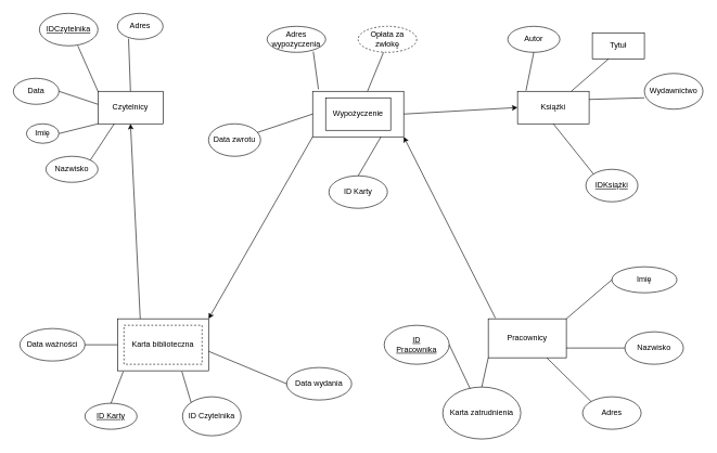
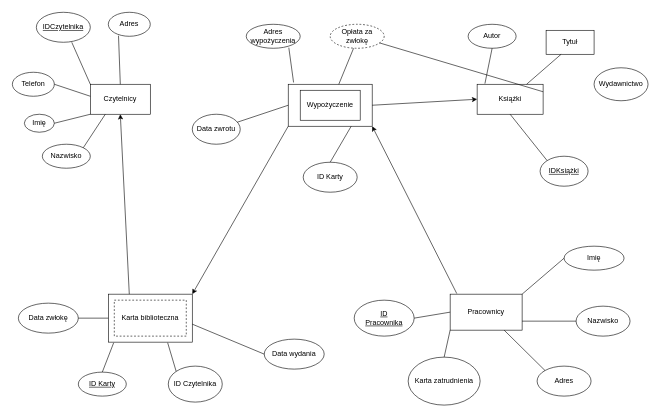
  <mxCell id="0" />
  <mxCell id="1" parent="0" />
  <mxCell id="2" value="" style="rounded=0;whiteSpace=wrap;html=1;" vertex="1" parent="1"><mxGeometry x="180" y="490" width="140" height="80" as="geometry" /></mxCell>
  <mxCell id="3" value="" style="rounded=0;whiteSpace=wrap;html=1;" parent="1" vertex="1"><mxGeometry x="480" y="140" width="140" height="70" as="geometry" /></mxCell>
  <mxCell id="4" value="Czytelnicy" style="rounded=0;whiteSpace=wrap;html=1;" parent="1" vertex="1"><mxGeometry x="150" y="140" width="100" height="50" as="geometry" /></mxCell>
  <mxCell id="5" value="IDCzytelnika" style="ellipse;whiteSpace=wrap;html=1;fontStyle=4" parent="1" vertex="1"><mxGeometry x="60" y="20" width="90" height="50" as="geometry" /></mxCell>
  <mxCell id="6" value="" style="endArrow=none;html=1;rounded=0;entryX=0.656;entryY=1;entryDx=0;entryDy=0;entryPerimeter=0;exitX=0;exitY=0;exitDx=0;exitDy=0;" parent="1" source="4" target="5" edge="1"><mxGeometry width="50" height="50" relative="1" as="geometry"><mxPoint x="560" y="350" as="sourcePoint" /><mxPoint x="610" y="300" as="targetPoint" /></mxGeometry></mxCell>
  <mxCell id="7" value="Adres" style="ellipse;whiteSpace=wrap;html=1;" parent="1" vertex="1"><mxGeometry x="180" y="20" width="70" height="40" as="geometry" /></mxCell>
  <mxCell id="8" value="" style="endArrow=none;html=1;rounded=0;entryX=0.243;entryY=0.975;entryDx=0;entryDy=0;entryPerimeter=0;exitX=0.5;exitY=0;exitDx=0;exitDy=0;" parent="1" source="4" target="7" edge="1"><mxGeometry width="50" height="50" relative="1" as="geometry"><mxPoint x="560" y="350" as="sourcePoint" /><mxPoint x="610" y="300" as="targetPoint" /></mxGeometry></mxCell>
- <mxCell id="9" value="Data" style="ellipse;whiteSpace=wrap;html=1;" parent="1" vertex="1"><mxGeometry x="20" y="120" width="70" height="40" as="geometry" /></mxCell>
+ <mxCell id="9" value="Telefon" style="ellipse;whiteSpace=wrap;html=1;" parent="1" vertex="1"><mxGeometry x="20" y="120" width="70" height="40" as="geometry" /></mxCell>
  <mxCell id="10" value="" style="endArrow=none;html=1;rounded=0;entryX=1;entryY=0.5;entryDx=0;entryDy=0;exitX=0;exitY=0.4;exitDx=0;exitDy=0;exitPerimeter=0;" parent="1" source="4" target="9" edge="1"><mxGeometry width="50" height="50" relative="1" as="geometry"><mxPoint x="560" y="350" as="sourcePoint" /><mxPoint x="610" y="300" as="targetPoint" /></mxGeometry></mxCell>
  <mxCell id="11" value="Imię" style="ellipse;whiteSpace=wrap;html=1;" parent="1" vertex="1"><mxGeometry x="40" y="190" width="50" height="30" as="geometry" /></mxCell>
  <mxCell id="12" value="" style="endArrow=none;html=1;rounded=0;entryX=0;entryY=1;entryDx=0;entryDy=0;exitX=1;exitY=0.5;exitDx=0;exitDy=0;" parent="1" source="11" target="4" edge="1"><mxGeometry width="50" height="50" relative="1" as="geometry"><mxPoint x="560" y="350" as="sourcePoint" /><mxPoint x="610" y="300" as="targetPoint" /></mxGeometry></mxCell>
  <mxCell id="13" value="Nazwisko" style="ellipse;whiteSpace=wrap;html=1;" parent="1" vertex="1"><mxGeometry x="70" y="240" width="80" height="40" as="geometry" /></mxCell>
  <mxCell id="14" value="" style="endArrow=none;html=1;rounded=0;entryX=0.25;entryY=1;entryDx=0;entryDy=0;exitX=1;exitY=0;exitDx=0;exitDy=0;" parent="1" source="13" target="4" edge="1"><mxGeometry width="50" height="50" relative="1" as="geometry"><mxPoint x="560" y="350" as="sourcePoint" /><mxPoint x="610" y="300" as="targetPoint" /></mxGeometry></mxCell>
  <mxCell id="15" value="Wypożyczenie" style="rounded=0;whiteSpace=wrap;html=1;" parent="1" vertex="1"><mxGeometry x="500" y="150" width="100" height="50" as="geometry" /></mxCell>
  <mxCell id="16" value="Adres&lt;br&gt;wypożyczenia" style="ellipse;whiteSpace=wrap;html=1;" parent="1" vertex="1"><mxGeometry x="410" y="40" width="90" height="40" as="geometry" /></mxCell>
  <mxCell id="17" value="Data zwrotu" style="ellipse;whiteSpace=wrap;html=1;" parent="1" vertex="1"><mxGeometry x="320" y="190" width="80" height="50" as="geometry" /></mxCell>
  <mxCell id="18" value="" style="endArrow=none;html=1;rounded=0;entryX=0;entryY=0.5;entryDx=0;entryDy=0;" parent="1" source="17" edge="1" target="3"><mxGeometry width="50" height="50" relative="1" as="geometry"><mxPoint x="560" y="340" as="sourcePoint" /><mxPoint x="520" y="210" as="targetPoint" /></mxGeometry></mxCell>
  <mxCell id="19" value="" style="endArrow=none;html=1;rounded=0;entryX=0.789;entryY=0.975;entryDx=0;entryDy=0;entryPerimeter=0;exitX=0.064;exitY=-0.043;exitDx=0;exitDy=0;exitPerimeter=0;" parent="1" source="3" target="16" edge="1"><mxGeometry width="50" height="50" relative="1" as="geometry"><mxPoint x="560" y="340" as="sourcePoint" /><mxPoint x="610" y="290" as="targetPoint" /></mxGeometry></mxCell>
  <mxCell id="20" value="Opłata za zwłokę" style="ellipse;whiteSpace=wrap;html=1;dashed=1;" parent="1" vertex="1"><mxGeometry x="550" y="40" width="90" height="40" as="geometry" /></mxCell>
  <mxCell id="21" value="" style="endArrow=none;html=1;rounded=0;entryX=0.433;entryY=1;entryDx=0;entryDy=0;entryPerimeter=0;" parent="1" source="3" target="20" edge="1"><mxGeometry width="50" height="50" relative="1" as="geometry"><mxPoint x="560" y="330" as="sourcePoint" /><mxPoint x="610" y="280" as="targetPoint" /></mxGeometry></mxCell>
  <mxCell id="22" value="ID Karty" style="ellipse;whiteSpace=wrap;html=1;" parent="1" vertex="1"><mxGeometry x="505" y="270" width="90" height="50" as="geometry" /></mxCell>
  <mxCell id="23" value="" style="endArrow=none;html=1;rounded=0;exitX=0.75;exitY=1;exitDx=0;exitDy=0;entryX=0.5;entryY=0;entryDx=0;entryDy=0;" parent="1" source="3" target="22" edge="1"><mxGeometry width="50" height="50" relative="1" as="geometry"><mxPoint x="560" y="330" as="sourcePoint" /><mxPoint x="610" y="280" as="targetPoint" /></mxGeometry></mxCell>
  <mxCell id="24" value="Książki" style="rounded=0;whiteSpace=wrap;html=1;" parent="1" vertex="1"><mxGeometry x="795" y="140" width="110" height="50" as="geometry" /></mxCell>
  <mxCell id="25" value="Autor" style="ellipse;whiteSpace=wrap;html=1;" parent="1" vertex="1"><mxGeometry x="780" y="40" width="80" height="40" as="geometry" /></mxCell>
  <mxCell id="26" value="Tytuł" style="whiteSpace=wrap;html=1;rounded=0;" parent="1" vertex="1"><mxGeometry x="910" y="50" width="80" height="40" as="geometry" /></mxCell>
  <mxCell id="27" value="Wydawnictwo" style="ellipse;whiteSpace=wrap;html=1;" parent="1" vertex="1"><mxGeometry x="990" y="112.5" width="90" height="55" as="geometry" /></mxCell>
  <mxCell id="28" value="" style="endArrow=none;html=1;rounded=0;entryX=0.5;entryY=1;entryDx=0;entryDy=0;exitX=0.118;exitY=-0.02;exitDx=0;exitDy=0;exitPerimeter=0;" parent="1" source="24" target="25" edge="1"><mxGeometry width="50" height="50" relative="1" as="geometry"><mxPoint x="560" y="330" as="sourcePoint" /><mxPoint x="610" y="280" as="targetPoint" /></mxGeometry></mxCell>
  <mxCell id="29" value="" style="endArrow=none;html=1;rounded=0;exitX=0.75;exitY=0;exitDx=0;exitDy=0;entryX=0.313;entryY=1;entryDx=0;entryDy=0;entryPerimeter=0;" parent="1" source="24" target="26" edge="1"><mxGeometry width="50" height="50" relative="1" as="geometry"><mxPoint x="560" y="330" as="sourcePoint" /><mxPoint x="930" y="80" as="targetPoint" /></mxGeometry></mxCell>
- <mxCell id="30" value="" style="endArrow=none;html=1;rounded=0;entryX=0;entryY=0.682;entryDx=0;entryDy=0;entryPerimeter=0;exitX=1;exitY=0.25;exitDx=0;exitDy=0;" parent="1" source="24" target="27" edge="1"><mxGeometry width="50" height="50" relative="1" as="geometry"><mxPoint x="560" y="330" as="sourcePoint" /><mxPoint x="610" y="280" as="targetPoint" /></mxGeometry></mxCell>
+ <mxCell id="30" value="" style="endArrow=none;html=1;rounded=0;exitX=1;exitY=0.25;exitDx=0;exitDy=0;" parent="1" source="24" target="20" edge="1"><mxGeometry width="50" height="50" relative="1" as="geometry"><mxPoint x="560" y="330" as="sourcePoint" /><mxPoint x="610" y="280" as="targetPoint" /></mxGeometry></mxCell>
  <mxCell id="31" value="IDKsiążki" style="ellipse;whiteSpace=wrap;html=1;fontStyle=4" parent="1" vertex="1"><mxGeometry x="900" y="260" width="80" height="50" as="geometry" /></mxCell>
  <mxCell id="32" value="" style="endArrow=none;html=1;rounded=0;entryX=0;entryY=0;entryDx=0;entryDy=0;exitX=0.5;exitY=1;exitDx=0;exitDy=0;" parent="1" source="24" target="31" edge="1"><mxGeometry width="50" height="50" relative="1" as="geometry"><mxPoint x="560" y="330" as="sourcePoint" /><mxPoint x="610" y="280" as="targetPoint" /></mxGeometry></mxCell>
  <mxCell id="33" value="" style="endArrow=classic;html=1;rounded=0;exitX=0;exitY=1;exitDx=0;exitDy=0;entryX=1;entryY=0;entryDx=0;entryDy=0;" parent="1" source="3" target="2" edge="1"><mxGeometry width="50" height="50" relative="1" as="geometry"><mxPoint x="560" y="330" as="sourcePoint" /><mxPoint x="260" y="160" as="targetPoint" /></mxGeometry></mxCell>
  <mxCell id="34" value="" style="endArrow=classic;html=1;rounded=0;entryX=0;entryY=0.5;entryDx=0;entryDy=0;exitX=1;exitY=0.5;exitDx=0;exitDy=0;" parent="1" source="3" target="24" edge="1"><mxGeometry width="50" height="50" relative="1" as="geometry"><mxPoint x="560" y="330" as="sourcePoint" /><mxPoint x="610" y="280" as="targetPoint" /></mxGeometry></mxCell>
  <mxCell id="35" value="Pracownicy" style="rounded=0;whiteSpace=wrap;html=1;" vertex="1" parent="1"><mxGeometry x="750" y="490" width="120" height="60" as="geometry" /></mxCell>
  <mxCell id="36" value="Imię" style="ellipse;whiteSpace=wrap;html=1;" vertex="1" parent="1"><mxGeometry x="940" y="410" width="100" height="40" as="geometry" /></mxCell>
  <mxCell id="37" value="Nazwisko" style="ellipse;whiteSpace=wrap;html=1;" vertex="1" parent="1"><mxGeometry x="960" y="510" width="90" height="50" as="geometry" /></mxCell>
  <mxCell id="38" value="Adres" style="ellipse;whiteSpace=wrap;html=1;" vertex="1" parent="1"><mxGeometry x="895" y="610" width="90" height="50" as="geometry" /></mxCell>
  <mxCell id="39" value="Karta zatrudnienia" style="ellipse;whiteSpace=wrap;html=1;" vertex="1" parent="1"><mxGeometry x="680" y="595" width="120" height="80" as="geometry" /></mxCell>
  <mxCell id="40" value="" style="endArrow=none;html=1;rounded=0;exitX=0.5;exitY=0;exitDx=0;exitDy=0;entryX=0;entryY=1;entryDx=0;entryDy=0;" edge="1" parent="1" source="39" target="35"><mxGeometry width="50" height="50" relative="1" as="geometry"><mxPoint x="750" y="590" as="sourcePoint" /><mxPoint x="610" y="350" as="targetPoint" /></mxGeometry></mxCell>
  <mxCell id="41" value="" style="endArrow=none;html=1;rounded=0;exitX=0;exitY=0;exitDx=0;exitDy=0;entryX=0.75;entryY=1;entryDx=0;entryDy=0;" edge="1" parent="1" source="38" target="35"><mxGeometry width="50" height="50" relative="1" as="geometry"><mxPoint x="560" y="400" as="sourcePoint" /><mxPoint x="610" y="350" as="targetPoint" /></mxGeometry></mxCell>
  <mxCell id="42" value="" style="endArrow=none;html=1;rounded=0;exitX=0;exitY=0.5;exitDx=0;exitDy=0;entryX=1;entryY=0.75;entryDx=0;entryDy=0;" edge="1" parent="1" source="37" target="35"><mxGeometry width="50" height="50" relative="1" as="geometry"><mxPoint x="560" y="400" as="sourcePoint" /><mxPoint x="610" y="350" as="targetPoint" /></mxGeometry></mxCell>
  <mxCell id="43" value="" style="endArrow=none;html=1;rounded=0;entryX=0;entryY=0.5;entryDx=0;entryDy=0;exitX=1;exitY=0;exitDx=0;exitDy=0;" edge="1" parent="1" source="35" target="36"><mxGeometry width="50" height="50" relative="1" as="geometry"><mxPoint x="560" y="400" as="sourcePoint" /><mxPoint x="610" y="350" as="targetPoint" /></mxGeometry></mxCell>
  <mxCell id="44" value="ID&lt;br&gt;Pracownika" style="ellipse;whiteSpace=wrap;html=1;fontStyle=4" vertex="1" parent="1"><mxGeometry x="590" y="500" width="100" height="60" as="geometry" /></mxCell>
- <mxCell id="45" value="" style="endArrow=none;html=1;rounded=0;exitX=1;exitY=0.5;exitDx=0;exitDy=0;" edge="1" parent="1" source="44" target="39"><mxGeometry width="50" height="50" relative="1" as="geometry"><mxPoint x="560" y="400" as="sourcePoint" /><mxPoint x="610" y="350" as="targetPoint" /></mxGeometry></mxCell>
+ <mxCell id="45" value="" style="endArrow=none;html=1;rounded=0;exitX=1;exitY=0.5;exitDx=0;exitDy=0;entryX=0;entryY=0.5;entryDx=0;entryDy=0;" edge="1" parent="1" source="44" target="35"><mxGeometry width="50" height="50" relative="1" as="geometry"><mxPoint x="560" y="400" as="sourcePoint" /><mxPoint x="610" y="350" as="targetPoint" /></mxGeometry></mxCell>
  <mxCell id="46" value="Karta biblioteczna" style="rounded=0;whiteSpace=wrap;html=1;dashed=1;" vertex="1" parent="1"><mxGeometry x="190" y="500" width="120" height="60" as="geometry" /></mxCell>
  <mxCell id="47" value="ID Karty" style="ellipse;whiteSpace=wrap;html=1;fontStyle=4" vertex="1" parent="1"><mxGeometry x="130" y="620" width="80" height="40" as="geometry" /></mxCell>
  <mxCell id="48" value="ID Czytelnika" style="ellipse;whiteSpace=wrap;html=1;" vertex="1" parent="1"><mxGeometry x="280" y="610" width="90" height="60" as="geometry" /></mxCell>
  <mxCell id="49" value="Data wydania" style="ellipse;whiteSpace=wrap;html=1;" vertex="1" parent="1"><mxGeometry x="440" y="565" width="100" height="50" as="geometry" /></mxCell>
- <mxCell id="50" value="Data ważności" style="ellipse;whiteSpace=wrap;html=1;" vertex="1" parent="1"><mxGeometry x="30" y="505" width="100" height="50" as="geometry" /></mxCell>
+ <mxCell id="50" value="Data zwłokę" style="ellipse;whiteSpace=wrap;html=1;" vertex="1" parent="1"><mxGeometry x="30" y="505" width="100" height="50" as="geometry" /></mxCell>
  <mxCell id="51" value="" style="endArrow=none;html=1;rounded=0;exitX=1;exitY=0.5;exitDx=0;exitDy=0;entryX=0;entryY=0.5;entryDx=0;entryDy=0;" edge="1" parent="1" source="50" target="2"><mxGeometry width="50" height="50" relative="1" as="geometry"><mxPoint x="560" y="400" as="sourcePoint" /><mxPoint x="610" y="350" as="targetPoint" /></mxGeometry></mxCell>
  <mxCell id="52" value="" style="endArrow=none;html=1;rounded=0;exitX=0.5;exitY=0;exitDx=0;exitDy=0;entryX=0.064;entryY=1.013;entryDx=0;entryDy=0;entryPerimeter=0;" edge="1" parent="1" source="47" target="2"><mxGeometry width="50" height="50" relative="1" as="geometry"><mxPoint x="560" y="400" as="sourcePoint" /><mxPoint x="610" y="350" as="targetPoint" /></mxGeometry></mxCell>
  <mxCell id="53" value="" style="endArrow=none;html=1;rounded=0;exitX=0;exitY=0;exitDx=0;exitDy=0;entryX=0.707;entryY=1.013;entryDx=0;entryDy=0;entryPerimeter=0;" edge="1" parent="1" source="48" target="2"><mxGeometry width="50" height="50" relative="1" as="geometry"><mxPoint x="560" y="400" as="sourcePoint" /><mxPoint x="280" y="580" as="targetPoint" /></mxGeometry></mxCell>
  <mxCell id="54" value="" style="endArrow=none;html=1;rounded=0;exitX=0;exitY=0.5;exitDx=0;exitDy=0;entryX=1;entryY=0.625;entryDx=0;entryDy=0;entryPerimeter=0;" edge="1" parent="1" source="49" target="2"><mxGeometry width="50" height="50" relative="1" as="geometry"><mxPoint x="560" y="400" as="sourcePoint" /><mxPoint x="610" y="350" as="targetPoint" /></mxGeometry></mxCell>
  <mxCell id="55" value="" style="endArrow=classic;html=1;rounded=0;exitX=0.25;exitY=0;exitDx=0;exitDy=0;entryX=0.5;entryY=1;entryDx=0;entryDy=0;" edge="1" parent="1" source="2" target="4"><mxGeometry width="50" height="50" relative="1" as="geometry"><mxPoint x="560" y="400" as="sourcePoint" /><mxPoint x="610" y="350" as="targetPoint" /></mxGeometry></mxCell>
  <mxCell id="56" value="" style="endArrow=classic;html=1;rounded=0;exitX=0.092;exitY=-0.017;exitDx=0;exitDy=0;exitPerimeter=0;entryX=1;entryY=1;entryDx=0;entryDy=0;" edge="1" parent="1" source="35" target="3"><mxGeometry width="50" height="50" relative="1" as="geometry"><mxPoint x="560" y="400" as="sourcePoint" /><mxPoint x="610" y="350" as="targetPoint" /></mxGeometry></mxCell>
